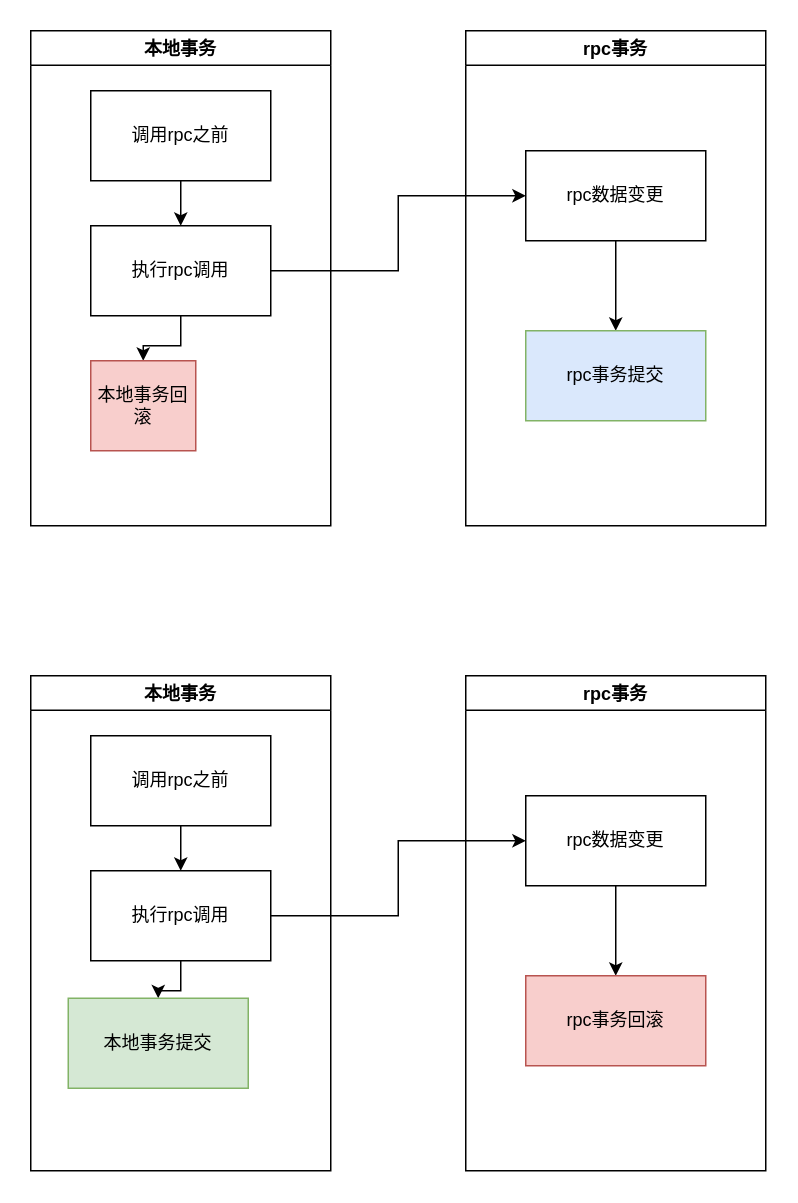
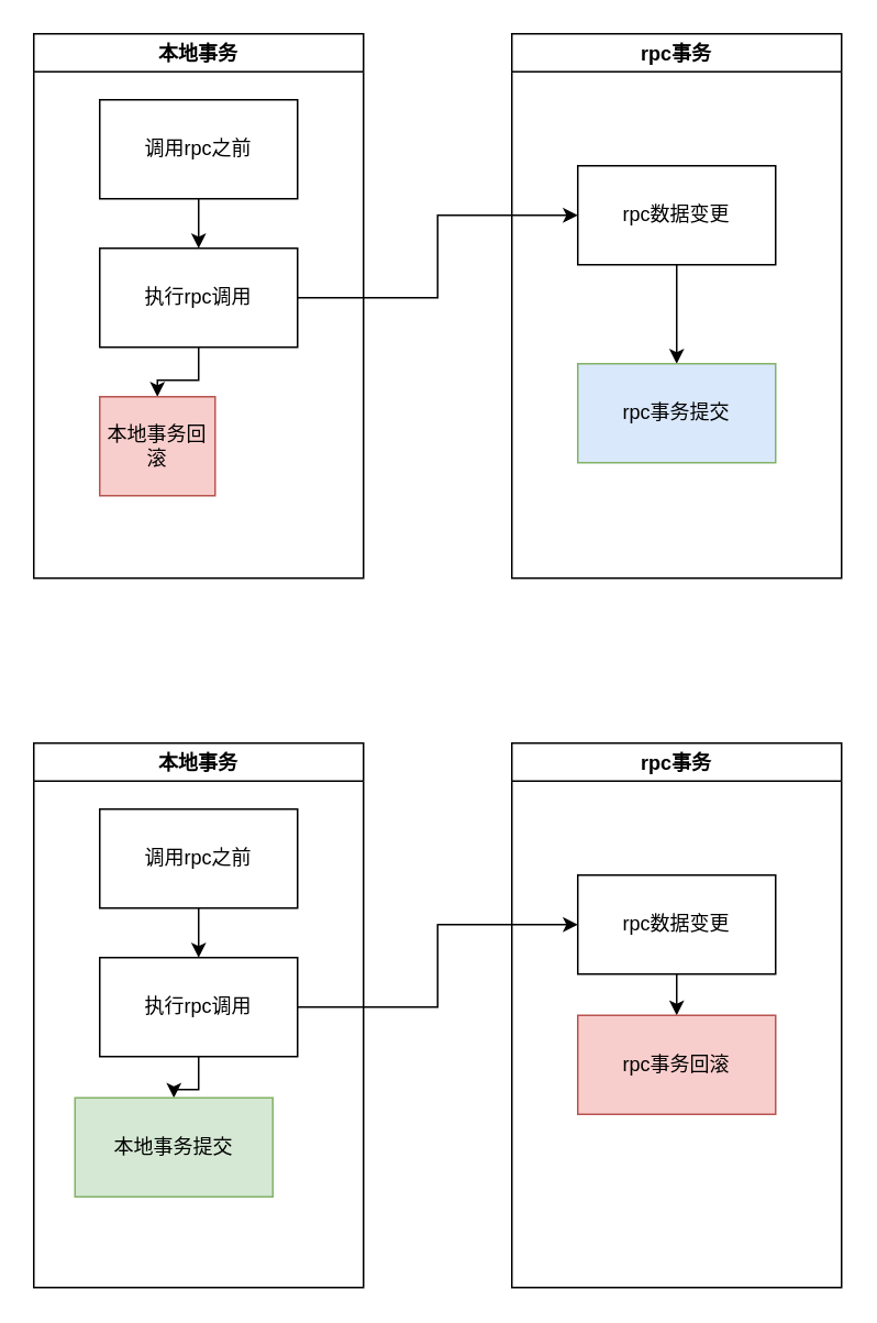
  <mxCell id="0" />
  <mxCell id="1" parent="0" />
  <mxCell id="2" value="本地事务" style="swimlane;" vertex="1" parent="1"><mxGeometry x="20" y="20" width="200" height="330" as="geometry" /></mxCell>
  <mxCell id="3" style="edgeStyle=orthogonalEdgeStyle;rounded=0;orthogonalLoop=1;jettySize=auto;html=1;entryX=0.5;entryY=0;entryDx=0;entryDy=0;" edge="1" parent="2" source="4" target="6"><mxGeometry relative="1" as="geometry" /></mxCell>
  <mxCell id="4" value="调用rpc之前" style="rounded=0;whiteSpace=wrap;html=1;" vertex="1" parent="2"><mxGeometry x="40" y="40" width="120" height="60" as="geometry" /></mxCell>
  <mxCell id="5" style="edgeStyle=orthogonalEdgeStyle;rounded=0;orthogonalLoop=1;jettySize=auto;html=1;entryX=0.5;entryY=0;entryDx=0;entryDy=0;" edge="1" parent="2" source="6" target="7"><mxGeometry relative="1" as="geometry" /></mxCell>
  <mxCell id="6" value="执行rpc调用" style="rounded=0;whiteSpace=wrap;html=1;" vertex="1" parent="2"><mxGeometry x="40" y="130" width="120" height="60" as="geometry" /></mxCell>
  <mxCell id="7" value="本地事务回滚" style="rounded=0;whiteSpace=wrap;html=1;fillColor=#f8cecc;strokeColor=#b85450;" vertex="1" parent="2"><mxGeometry x="40" y="220" width="70" height="60" as="geometry" /></mxCell>
  <mxCell id="8" value="rpc事务" style="swimlane;" vertex="1" parent="1"><mxGeometry x="310" y="20" width="200" height="330" as="geometry" /></mxCell>
  <mxCell id="9" style="edgeStyle=orthogonalEdgeStyle;rounded=0;orthogonalLoop=1;jettySize=auto;html=1;entryX=0.5;entryY=0;entryDx=0;entryDy=0;" edge="1" parent="8" source="10" target="11"><mxGeometry relative="1" as="geometry" /></mxCell>
  <mxCell id="10" value="rpc数据变更" style="rounded=0;whiteSpace=wrap;html=1;" vertex="1" parent="8"><mxGeometry x="40" y="80" width="120" height="60" as="geometry" /></mxCell>
  <mxCell id="11" value="rpc事务提交" style="rounded=0;whiteSpace=wrap;html=1;fillColor=#dae8fc;strokeColor=#82b366;" vertex="1" parent="8"><mxGeometry x="40" y="200" width="120" height="60" as="geometry" /></mxCell>
  <mxCell id="12" style="edgeStyle=orthogonalEdgeStyle;rounded=0;orthogonalLoop=1;jettySize=auto;html=1;entryX=0;entryY=0.5;entryDx=0;entryDy=0;" edge="1" parent="1" source="6" target="10"><mxGeometry relative="1" as="geometry" /></mxCell>
  <mxCell id="13" value="本地事务" style="swimlane;" vertex="1" parent="1"><mxGeometry x="20" y="450" width="200" height="330" as="geometry" /></mxCell>
  <mxCell id="14" style="edgeStyle=orthogonalEdgeStyle;rounded=0;orthogonalLoop=1;jettySize=auto;html=1;entryX=0.5;entryY=0;entryDx=0;entryDy=0;" edge="1" parent="13" source="15" target="17"><mxGeometry relative="1" as="geometry" /></mxCell>
  <mxCell id="15" value="调用rpc之前" style="rounded=0;whiteSpace=wrap;html=1;" vertex="1" parent="13"><mxGeometry x="40" y="40" width="120" height="60" as="geometry" /></mxCell>
  <mxCell id="16" style="edgeStyle=orthogonalEdgeStyle;rounded=0;orthogonalLoop=1;jettySize=auto;html=1;entryX=0.5;entryY=0;entryDx=0;entryDy=0;" edge="1" parent="13" source="17" target="18"><mxGeometry relative="1" as="geometry" /></mxCell>
  <mxCell id="17" value="执行rpc调用" style="rounded=0;whiteSpace=wrap;html=1;" vertex="1" parent="13"><mxGeometry x="40" y="130" width="120" height="60" as="geometry" /></mxCell>
  <mxCell id="18" value="本地事务提交" style="rounded=0;whiteSpace=wrap;html=1;fillColor=#d5e8d4;strokeColor=#82b366;" vertex="1" parent="13"><mxGeometry x="25" y="215" width="120" height="60" as="geometry" /></mxCell>
  <mxCell id="19" value="rpc事务" style="swimlane;" vertex="1" parent="1"><mxGeometry x="310" y="450" width="200" height="330" as="geometry" /></mxCell>
  <mxCell id="20" style="edgeStyle=orthogonalEdgeStyle;rounded=0;orthogonalLoop=1;jettySize=auto;html=1;entryX=0.5;entryY=0;entryDx=0;entryDy=0;" edge="1" parent="19" source="21" target="22"><mxGeometry relative="1" as="geometry" /></mxCell>
  <mxCell id="21" value="rpc数据变更" style="rounded=0;whiteSpace=wrap;html=1;" vertex="1" parent="19"><mxGeometry x="40" y="80" width="120" height="60" as="geometry" /></mxCell>
- <mxCell id="22" value="rpc事务回滚" style="rounded=0;whiteSpace=wrap;html=1;fillColor=#f8cecc;strokeColor=#b85450;" vertex="1" parent="19"><mxGeometry x="40" y="200" width="120" height="60" as="geometry" /></mxCell>
+ <mxCell id="22" value="rpc事务回滚" style="rounded=0;whiteSpace=wrap;html=1;fillColor=#f8cecc;strokeColor=#b85450;" vertex="1" parent="19"><mxGeometry x="40" y="165" width="120" height="60" as="geometry" /></mxCell>
  <mxCell id="23" style="edgeStyle=orthogonalEdgeStyle;rounded=0;orthogonalLoop=1;jettySize=auto;html=1;entryX=0;entryY=0.5;entryDx=0;entryDy=0;" edge="1" parent="1" source="17" target="21"><mxGeometry relative="1" as="geometry" /></mxCell>
